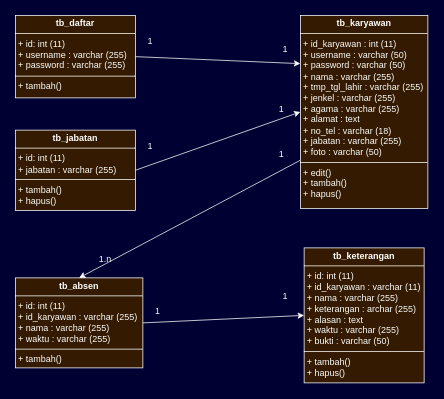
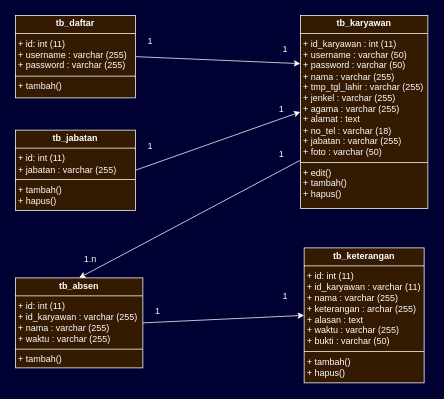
  <mxCell id="0" />
  <mxCell id="1" parent="0" />
  <mxCell id="2" style="rounded=0;orthogonalLoop=1;jettySize=auto;html=1;exitX=1;exitY=0.5;exitDx=0;exitDy=0;entryX=0;entryY=0.25;entryDx=0;entryDy=0;strokeColor=#FFFFFF;" parent="1" source="3" target="10" edge="1"><mxGeometry relative="1" as="geometry" /></mxCell>
  <mxCell id="3" value="&lt;p style=&quot;margin:0px;margin-top:4px;text-align:center;&quot;&gt;&lt;b&gt;tb_daftar&lt;/b&gt;&lt;/p&gt;&lt;hr size=&quot;1&quot; style=&quot;border-style:solid;&quot;&gt;&lt;p style=&quot;margin:0px;margin-left:4px;&quot;&gt;+ id: int (11)&lt;/p&gt;&lt;p style=&quot;margin:0px;margin-left:4px;&quot;&gt;+ username : varchar (255)&lt;/p&gt;&lt;p style=&quot;margin:0px;margin-left:4px;&quot;&gt;+ password : varchar (255)&lt;/p&gt;&lt;hr size=&quot;1&quot; style=&quot;border-style:solid;&quot;&gt;&lt;p style=&quot;margin:0px;margin-left:4px;&quot;&gt;+ tambah()&lt;/p&gt;" style="verticalAlign=top;align=left;overflow=fill;html=1;whiteSpace=wrap;fillColor=#331A00;strokeColor=#FFFFFF;fontColor=#ffffff;gradientColor=none;fillStyle=solid;" parent="1" vertex="1"><mxGeometry x="20" y="20" width="160" height="110" as="geometry" /></mxCell>
  <mxCell id="4" style="rounded=0;orthogonalLoop=1;jettySize=auto;html=1;exitX=1;exitY=0.5;exitDx=0;exitDy=0;entryX=0;entryY=0.5;entryDx=0;entryDy=0;strokeColor=#FFFFFF;" parent="1" source="5" target="10" edge="1"><mxGeometry relative="1" as="geometry" /></mxCell>
  <mxCell id="5" value="&lt;p style=&quot;margin:0px;margin-top:4px;text-align:center;&quot;&gt;&lt;b&gt;tb_jabatan&lt;/b&gt;&lt;/p&gt;&lt;hr size=&quot;1&quot; style=&quot;border-style:solid;&quot;&gt;&lt;p style=&quot;margin:0px;margin-left:4px;&quot;&gt;+ id: int (11)&lt;/p&gt;&lt;p style=&quot;margin:0px;margin-left:4px;&quot;&gt;+ jabatan : varchar (255)&lt;/p&gt;&lt;hr size=&quot;1&quot; style=&quot;border-style:solid;&quot;&gt;&lt;p style=&quot;margin:0px;margin-left:4px;&quot;&gt;+ tambah()&lt;/p&gt;&lt;p style=&quot;margin:0px;margin-left:4px;&quot;&gt;+ hapus()&lt;/p&gt;" style="verticalAlign=top;align=left;overflow=fill;html=1;whiteSpace=wrap;fillColor=#331A00;strokeColor=#FFFFFF;fontColor=#ffffff;gradientColor=none;fillStyle=solid;" parent="1" vertex="1"><mxGeometry x="20" y="173" width="160" height="107" as="geometry" /></mxCell>
  <mxCell id="6" value="&lt;p style=&quot;margin:0px;margin-top:4px;text-align:center;&quot;&gt;&lt;b&gt;tb_keterangan&lt;/b&gt;&lt;/p&gt;&lt;hr size=&quot;1&quot; style=&quot;border-style:solid;&quot;&gt;&lt;p style=&quot;margin:0px;margin-left:4px;&quot;&gt;+ id: int (11)&lt;/p&gt;&lt;p style=&quot;margin:0px;margin-left:4px;&quot;&gt;+ id_karyawan : varchar (11)&lt;/p&gt;&lt;p style=&quot;margin:0px;margin-left:4px;&quot;&gt;+ nama : varchar (255)&lt;/p&gt;&lt;p style=&quot;margin:0px;margin-left:4px;&quot;&gt;+ keterangan : archar (255)&lt;/p&gt;&lt;p style=&quot;margin:0px;margin-left:4px;&quot;&gt;+ alasan : text&lt;/p&gt;&lt;p style=&quot;margin:0px;margin-left:4px;&quot;&gt;+ waktu : varchar (255)&lt;/p&gt;&lt;p style=&quot;margin:0px;margin-left:4px;&quot;&gt;+ bukti : varchar (50)&lt;/p&gt;&lt;hr size=&quot;1&quot; style=&quot;border-style:solid;&quot;&gt;&lt;p style=&quot;margin:0px;margin-left:4px;&quot;&gt;+ tambah()&lt;/p&gt;&lt;p style=&quot;margin:0px;margin-left:4px;&quot;&gt;+ hapus()&lt;/p&gt;" style="verticalAlign=top;align=left;overflow=fill;html=1;whiteSpace=wrap;fillColor=#331A00;strokeColor=#FFFFFF;fontColor=#ffffff;gradientColor=none;fillStyle=solid;" parent="1" vertex="1"><mxGeometry x="405" y="330" width="160" height="180" as="geometry" /></mxCell>
  <mxCell id="7" style="rounded=0;orthogonalLoop=1;jettySize=auto;html=1;exitX=1;exitY=0.5;exitDx=0;exitDy=0;entryX=0;entryY=0.5;entryDx=0;entryDy=0;strokeColor=#FFFFFF;" parent="1" source="8" target="6" edge="1"><mxGeometry relative="1" as="geometry" /></mxCell>
  <mxCell id="8" value="&lt;p style=&quot;margin:0px;margin-top:4px;text-align:center;&quot;&gt;&lt;b&gt;tb_absen&lt;/b&gt;&lt;/p&gt;&lt;hr size=&quot;1&quot; style=&quot;border-style:solid;&quot;&gt;&lt;p style=&quot;margin:0px;margin-left:4px;&quot;&gt;+ id: int (11)&lt;/p&gt;&lt;p style=&quot;margin:0px;margin-left:4px;&quot;&gt;+ id_karyawan : varchar (255)&lt;/p&gt;&lt;p style=&quot;margin:0px;margin-left:4px;&quot;&gt;+ nama : varchar (255)&lt;/p&gt;&lt;p style=&quot;margin:0px;margin-left:4px;&quot;&gt;+ waktu : varchar (255)&lt;/p&gt;&lt;hr size=&quot;1&quot; style=&quot;border-style:solid;&quot;&gt;&lt;p style=&quot;margin:0px;margin-left:4px;&quot;&gt;+ tambah()&lt;/p&gt;" style="verticalAlign=top;align=left;overflow=fill;html=1;whiteSpace=wrap;fillColor=#331A00;strokeColor=#FFFFFF;fontColor=#ffffff;gradientColor=none;fillStyle=solid;" parent="1" vertex="1"><mxGeometry x="20" y="370" width="170" height="120" as="geometry" /></mxCell>
  <mxCell id="9" style="rounded=0;orthogonalLoop=1;jettySize=auto;html=1;exitX=0;exitY=0.75;exitDx=0;exitDy=0;entryX=0.5;entryY=0;entryDx=0;entryDy=0;strokeColor=#FFFFFF;" parent="1" source="10" target="8" edge="1"><mxGeometry relative="1" as="geometry" /></mxCell>
  <mxCell id="10" value="&lt;p style=&quot;margin:0px;margin-top:4px;text-align:center;&quot;&gt;&lt;b&gt;tb_karyawan&lt;/b&gt;&lt;/p&gt;&lt;hr size=&quot;1&quot; style=&quot;border-style:solid;&quot;&gt;&lt;p style=&quot;margin:0px;margin-left:4px;&quot;&gt;+ id_karyawan : int (11)&lt;/p&gt;&lt;p style=&quot;margin:0px;margin-left:4px;&quot;&gt;+ username : varchar (50)&lt;/p&gt;&lt;p style=&quot;margin:0px;margin-left:4px;&quot;&gt;+ password : varchar (50)&lt;/p&gt;&lt;p style=&quot;margin:0px;margin-left:4px;&quot;&gt;+ nama : varchar (255)&lt;/p&gt;&lt;p style=&quot;margin:0px;margin-left:4px;&quot;&gt;+ tmp_tgl_lahir : varchar (255)&lt;/p&gt;&lt;p style=&quot;margin:0px;margin-left:4px;&quot;&gt;+ jenkel : varchar (255)&lt;/p&gt;&lt;p style=&quot;margin:0px;margin-left:4px;&quot;&gt;+ agama : varchar (255)&lt;/p&gt;&lt;p style=&quot;margin:0px;margin-left:4px;&quot;&gt;+ alamat : text&lt;/p&gt;&lt;p style=&quot;margin:0px;margin-left:4px;&quot;&gt;+ no_tel : varchar (18)&lt;/p&gt;&lt;p style=&quot;margin:0px;margin-left:4px;&quot;&gt;+ jabatan : varchar (255)&lt;/p&gt;&lt;p style=&quot;margin:0px;margin-left:4px;&quot;&gt;+ foto : varchar (50)&lt;/p&gt;&lt;hr size=&quot;1&quot; style=&quot;border-style:solid;&quot;&gt;&lt;p style=&quot;margin:0px;margin-left:4px;&quot;&gt;+ edit()&lt;/p&gt;&lt;p style=&quot;margin:0px;margin-left:4px;&quot;&gt;+ tambah()&lt;/p&gt;&lt;p style=&quot;margin:0px;margin-left:4px;&quot;&gt;+ hapus()&lt;/p&gt;" style="verticalAlign=top;align=left;overflow=fill;html=1;whiteSpace=wrap;fillColor=#331A00;strokeColor=#FFFFFF;fontColor=#ffffff;gradientColor=none;fillStyle=solid;" parent="1" vertex="1"><mxGeometry x="400" y="20" width="170" height="257.5" as="geometry" /></mxCell>
  <mxCell id="11" value="&lt;font color=&quot;#ffffff&quot;&gt;1&lt;/font&gt;" style="text;html=1;align=center;verticalAlign=middle;whiteSpace=wrap;rounded=0;" parent="1" vertex="1"><mxGeometry x="170" y="40" width="60" height="30" as="geometry" /></mxCell>
  <mxCell id="12" value="&lt;font color=&quot;#ffffff&quot;&gt;1&lt;/font&gt;" style="text;html=1;align=center;verticalAlign=middle;whiteSpace=wrap;rounded=0;" parent="1" vertex="1"><mxGeometry x="350" y="50" width="60" height="30" as="geometry" /></mxCell>
  <mxCell id="13" value="&lt;font color=&quot;#ffffff&quot;&gt;1&lt;/font&gt;" style="text;html=1;align=center;verticalAlign=middle;whiteSpace=wrap;rounded=0;" parent="1" vertex="1"><mxGeometry x="345" y="130" width="60" height="30" as="geometry" /></mxCell>
  <mxCell id="14" value="&lt;font color=&quot;#ffffff&quot;&gt;1&lt;/font&gt;" style="text;html=1;align=center;verticalAlign=middle;whiteSpace=wrap;rounded=0;" parent="1" vertex="1"><mxGeometry x="170" y="180" width="60" height="30" as="geometry" /></mxCell>
- <mxCell id="15" value="&lt;font color=&quot;#ffffff&quot;&gt;1.n&lt;/font&gt;" style="text;html=1;align=center;verticalAlign=middle;whiteSpace=wrap;rounded=0;" parent="1" vertex="1"><mxGeometry x="110" y="330" width="60" height="30" as="geometry" /></mxCell>
+ <mxCell id="15" value="&lt;font color=&quot;#ffffff&quot;&gt;1.n&lt;/font&gt;" style="text;html=1;align=center;verticalAlign=middle;whiteSpace=wrap;rounded=0;" parent="1" vertex="1"><mxGeometry x="90" y="330" width="60" height="30" as="geometry" /></mxCell>
  <mxCell id="16" value="&lt;font color=&quot;#ffffff&quot;&gt;1&lt;/font&gt;" style="text;html=1;align=center;verticalAlign=middle;whiteSpace=wrap;rounded=0;" parent="1" vertex="1"><mxGeometry x="345" y="190" width="60" height="30" as="geometry" /></mxCell>
  <mxCell id="17" value="&lt;font color=&quot;#ffffff&quot;&gt;1&lt;/font&gt;" style="text;html=1;align=center;verticalAlign=middle;whiteSpace=wrap;rounded=0;" parent="1" vertex="1"><mxGeometry x="180" y="400" width="60" height="30" as="geometry" /></mxCell>
  <mxCell id="18" value="&lt;font color=&quot;#ffffff&quot;&gt;1&lt;/font&gt;" style="text;html=1;align=center;verticalAlign=middle;whiteSpace=wrap;rounded=0;" parent="1" vertex="1"><mxGeometry x="350" y="380" width="60" height="30" as="geometry" /></mxCell>
